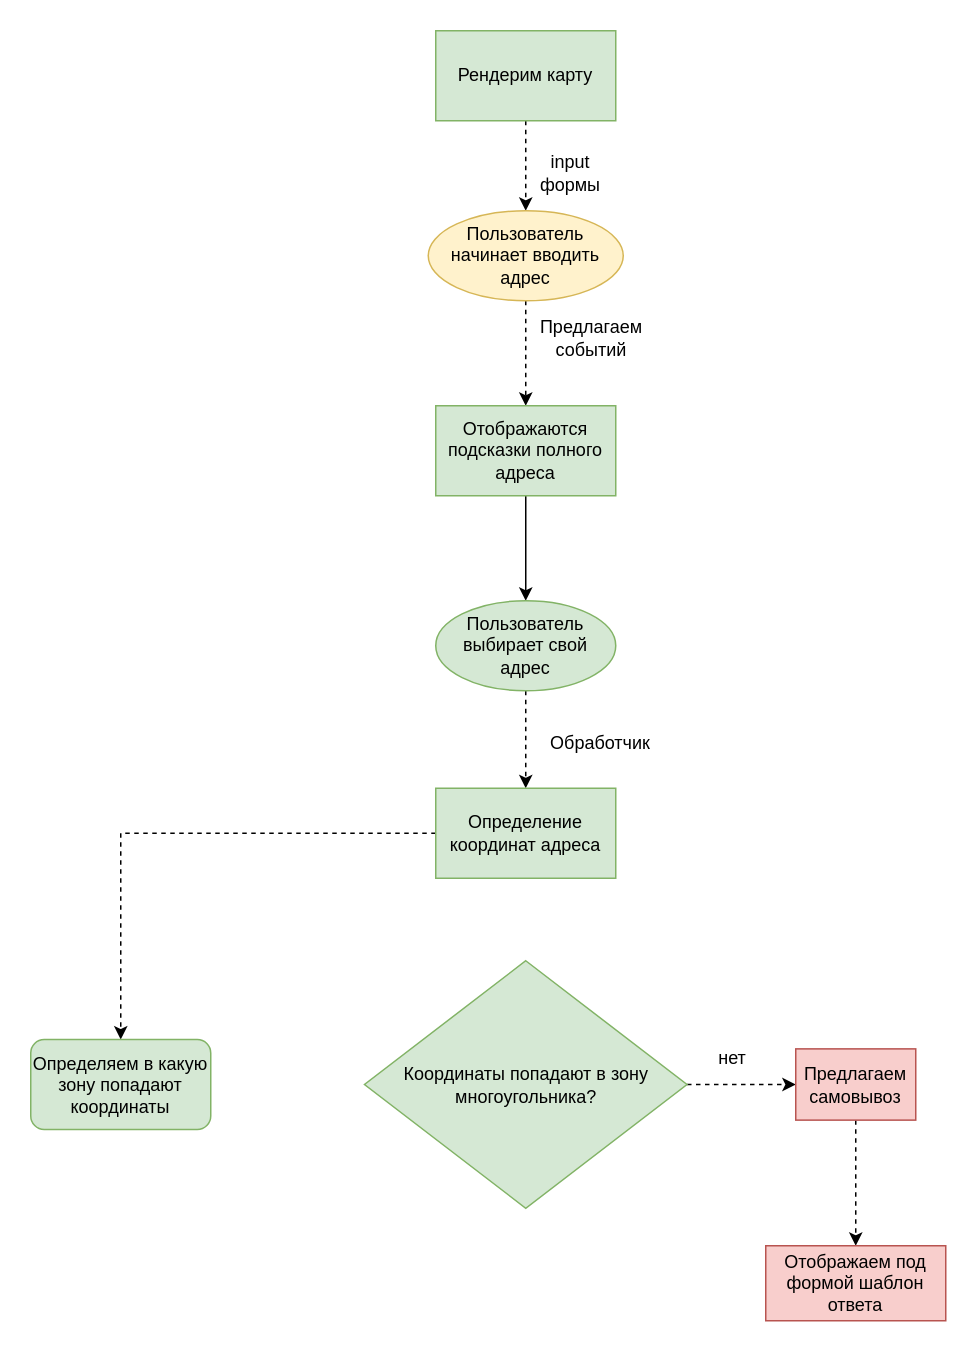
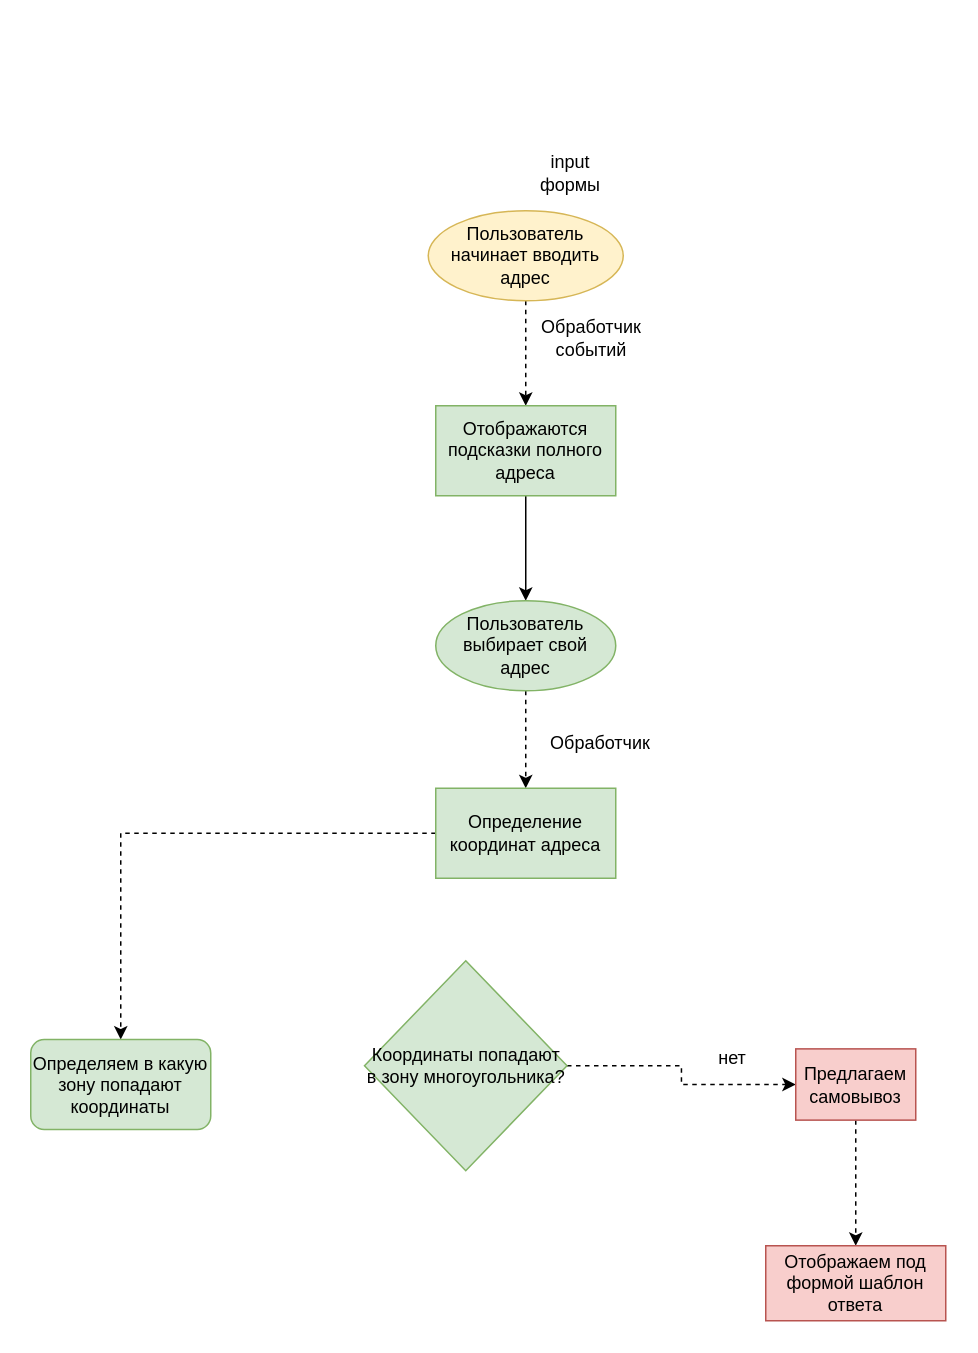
  <mxCell id="0" />
  <mxCell id="1" parent="0" />
- <mxCell id="2" value="" style="edgeStyle=orthogonalEdgeStyle;rounded=0;orthogonalLoop=1;jettySize=auto;html=1;strokeColor=default;dashed=1;" edge="1" parent="1" source="3" target="5"><mxGeometry relative="1" as="geometry" /></mxCell>
- <mxCell id="3" value="Рендерим карту" style="rounded=0;whiteSpace=wrap;html=1;fillColor=#d5e8d4;strokeColor=#82b366;" vertex="1" parent="1"><mxGeometry x="290" y="20" width="120" height="60" as="geometry" /></mxCell>
  <mxCell id="4" value="" style="edgeStyle=orthogonalEdgeStyle;rounded=0;orthogonalLoop=1;jettySize=auto;html=1;dashed=1;strokeColor=default;" edge="1" parent="1" source="5" target="9"><mxGeometry relative="1" as="geometry" /></mxCell>
  <mxCell id="5" value="Пользователь начинает вводить адрес" style="ellipse;whiteSpace=wrap;html=1;fillColor=#fff2cc;strokeColor=#d6b656;rounded=0;" vertex="1" parent="1"><mxGeometry x="285" y="140" width="130" height="60" as="geometry" /></mxCell>
  <mxCell id="6" value="input формы" style="text;html=1;strokeColor=none;fillColor=none;align=center;verticalAlign=middle;whiteSpace=wrap;rounded=0;" vertex="1" parent="1"><mxGeometry x="350" y="100" width="60" height="30" as="geometry" /></mxCell>
- <mxCell id="7" value="Предлагаем событий" style="text;html=1;strokeColor=none;fillColor=none;align=center;verticalAlign=middle;whiteSpace=wrap;rounded=0;" vertex="1" parent="1"><mxGeometry x="364" y="210" width="60" height="30" as="geometry" /></mxCell>
+ <mxCell id="7" value="Обработчик событий" style="text;html=1;strokeColor=none;fillColor=none;align=center;verticalAlign=middle;whiteSpace=wrap;rounded=0;" vertex="1" parent="1"><mxGeometry x="364" y="210" width="60" height="30" as="geometry" /></mxCell>
  <mxCell id="8" value="" style="edgeStyle=orthogonalEdgeStyle;rounded=0;orthogonalLoop=1;jettySize=auto;html=1;strokeColor=default;" edge="1" parent="1" source="9" target="11"><mxGeometry relative="1" as="geometry" /></mxCell>
  <mxCell id="9" value="Отображаются подсказки полного адреса" style="rounded=0;whiteSpace=wrap;html=1;fillColor=#d5e8d4;strokeColor=#82b366;" vertex="1" parent="1"><mxGeometry x="290" y="270" width="120" height="60" as="geometry" /></mxCell>
  <mxCell id="10" value="" style="edgeStyle=orthogonalEdgeStyle;rounded=0;orthogonalLoop=1;jettySize=auto;html=1;strokeColor=default;dashed=1;" edge="1" parent="1" source="11" target="13"><mxGeometry relative="1" as="geometry" /></mxCell>
  <mxCell id="11" value="Пользователь выбирает свой адрес" style="ellipse;whiteSpace=wrap;html=1;fillColor=#d5e8d4;strokeColor=#82b366;rounded=0;" vertex="1" parent="1"><mxGeometry x="290" y="400" width="120" height="60" as="geometry" /></mxCell>
  <mxCell id="12" value="" style="edgeStyle=orthogonalEdgeStyle;rounded=0;orthogonalLoop=1;jettySize=auto;html=1;dashed=1;strokeColor=default;" edge="1" parent="1" source="13" target="21"><mxGeometry relative="1" as="geometry" /></mxCell>
  <mxCell id="13" value="Определение координат адреса" style="whiteSpace=wrap;html=1;fillColor=#d5e8d4;strokeColor=#82b366;rounded=0;" vertex="1" parent="1"><mxGeometry x="290" y="525" width="120" height="60" as="geometry" /></mxCell>
  <mxCell id="14" value="Обработчик" style="text;html=1;strokeColor=none;fillColor=none;align=center;verticalAlign=middle;whiteSpace=wrap;rounded=0;" vertex="1" parent="1"><mxGeometry x="370" y="480" width="60" height="30" as="geometry" /></mxCell>
  <mxCell id="15" style="edgeStyle=orthogonalEdgeStyle;rounded=0;orthogonalLoop=1;jettySize=auto;html=1;dashed=1;strokeColor=default;entryX=0;entryY=0.5;entryDx=0;entryDy=0;" edge="1" parent="1" source="16" target="18"><mxGeometry relative="1" as="geometry"><mxPoint x="560" y="722.5" as="targetPoint" /></mxGeometry></mxCell>
- <mxCell id="16" value="Координаты попадают в зону многоугольника?" style="rhombus;whiteSpace=wrap;html=1;fillColor=#d5e8d4;strokeColor=#82b366;rounded=0;" vertex="1" parent="1"><mxGeometry x="242.5" y="640" width="215" height="165" as="geometry" /></mxCell>
+ <mxCell id="16" value="Координаты попадают в зону многоугольника?" style="rhombus;whiteSpace=wrap;html=1;fillColor=#d5e8d4;strokeColor=#82b366;rounded=0;" vertex="1" parent="1"><mxGeometry x="242.5" y="640" width="135" height="140" as="geometry" /></mxCell>
  <mxCell id="17" value="" style="edgeStyle=orthogonalEdgeStyle;rounded=0;orthogonalLoop=1;jettySize=auto;html=1;dashed=1;strokeColor=default;" edge="1" parent="1" source="18" target="20"><mxGeometry relative="1" as="geometry" /></mxCell>
  <mxCell id="18" value="Предлагаем самовывоз" style="rounded=0;whiteSpace=wrap;html=1;fillColor=#f8cecc;strokeColor=#b85450;" vertex="1" parent="1"><mxGeometry x="530" y="698.75" width="80" height="47.5" as="geometry" /></mxCell>
  <mxCell id="19" value="нет" style="text;html=1;strokeColor=none;fillColor=none;align=center;verticalAlign=middle;whiteSpace=wrap;rounded=0;" vertex="1" parent="1"><mxGeometry x="457.5" y="690" width="60" height="30" as="geometry" /></mxCell>
  <mxCell id="20" value="Отображаем под формой шаблон ответа" style="rounded=0;whiteSpace=wrap;html=1;fillColor=#f8cecc;strokeColor=#b85450;" vertex="1" parent="1"><mxGeometry x="510" y="830" width="120" height="50" as="geometry" /></mxCell>
  <mxCell id="21" value="Определяем в какую зону попадают координаты" style="rounded=1;whiteSpace=wrap;html=1;fillColor=#d5e8d4;strokeColor=#82b366;" vertex="1" parent="1"><mxGeometry x="20" y="692.5" width="120" height="60" as="geometry" /></mxCell>
